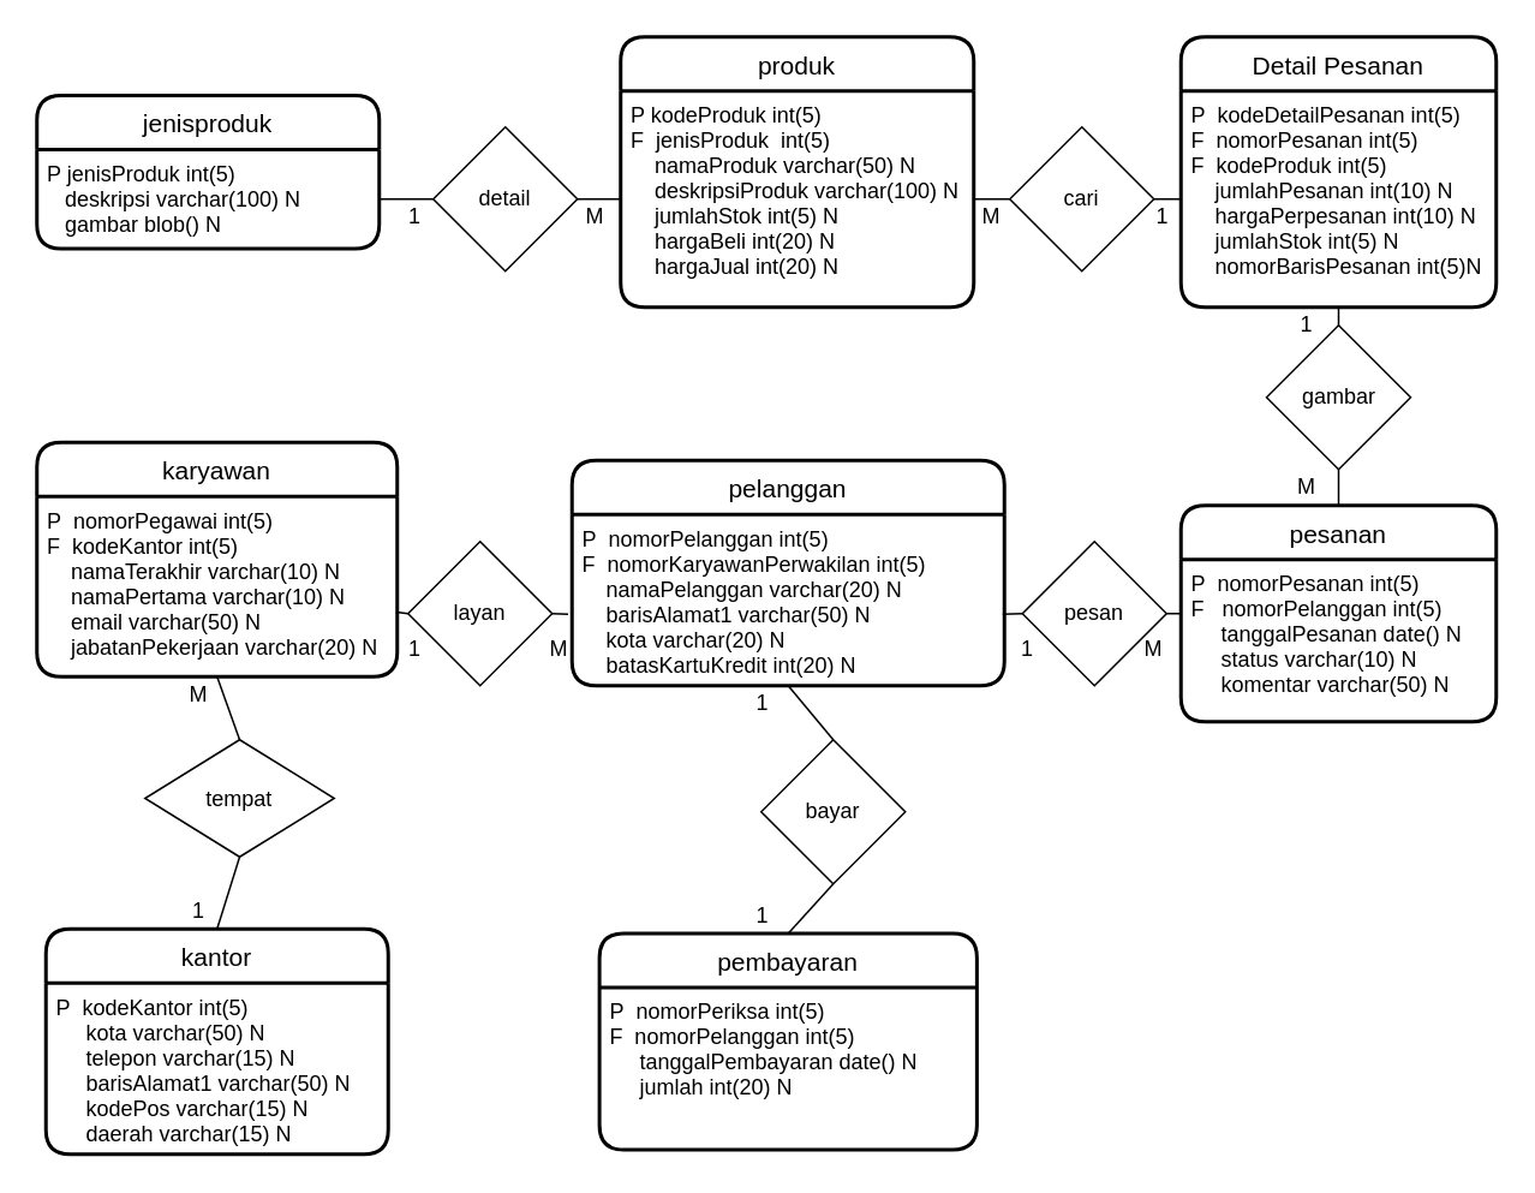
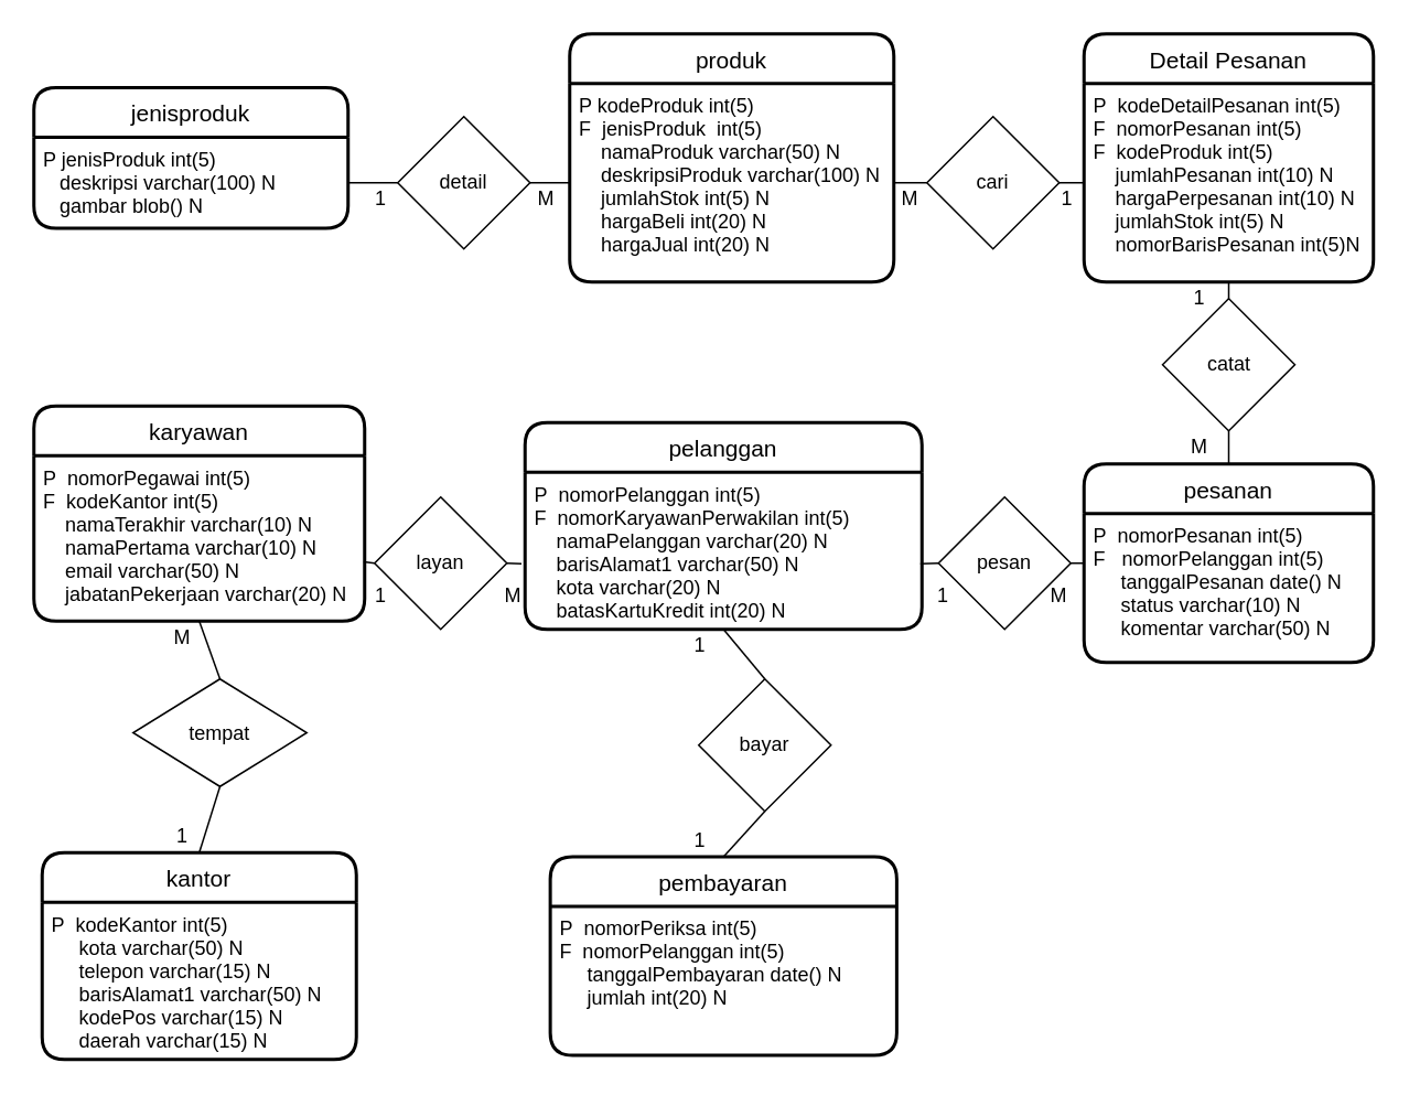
  <mxCell id="0" />
  <mxCell id="1" parent="0" />
  <mxCell id="2" value="" style="endArrow=none;html=1;entryX=0.5;entryY=1;entryDx=0;entryDy=0;exitX=0.5;exitY=0;exitDx=0;exitDy=0;" parent="1" source="41" target="25" edge="1"><mxGeometry width="50" height="50" relative="1" as="geometry"><mxPoint x="380" y="470" as="sourcePoint" /><mxPoint x="379.5" y="440" as="targetPoint" /></mxGeometry></mxCell>
  <mxCell id="3" value="" style="endArrow=none;html=1;exitX=0.5;exitY=0;exitDx=0;exitDy=0;entryX=0.5;entryY=1;entryDx=0;entryDy=0;" parent="1" source="39" target="27" edge="1"><mxGeometry width="50" height="50" relative="1" as="geometry"><mxPoint x="100" y="500" as="sourcePoint" /><mxPoint x="90" y="380" as="targetPoint" /></mxGeometry></mxCell>
  <mxCell id="4" value="" style="endArrow=none;html=1;entryX=1;entryY=0.5;entryDx=0;entryDy=0;exitX=0;exitY=0.5;exitDx=0;exitDy=0;" parent="1" source="33" target="19" edge="1"><mxGeometry width="50" height="50" relative="1" as="geometry"><mxPoint x="610" y="125" as="sourcePoint" /><mxPoint x="470" y="80" as="targetPoint" /></mxGeometry></mxCell>
  <mxCell id="5" value="" style="endArrow=none;html=1;entryX=-0.009;entryY=0.583;entryDx=0;entryDy=0;entryPerimeter=0;exitX=1;exitY=0.5;exitDx=0;exitDy=0;" parent="1" source="37" target="25" edge="1"><mxGeometry width="50" height="50" relative="1" as="geometry"><mxPoint x="190" y="340" as="sourcePoint" /><mxPoint x="270" y="325" as="targetPoint" /></mxGeometry></mxCell>
  <mxCell id="6" value="" style="endArrow=none;html=1;entryX=0.5;entryY=1;entryDx=0;entryDy=0;exitX=0.5;exitY=0;exitDx=0;exitDy=0;" parent="1" source="34" target="21" edge="1"><mxGeometry width="50" height="50" relative="1" as="geometry"><mxPoint x="690" y="210" as="sourcePoint" /><mxPoint x="670" y="110" as="targetPoint" /></mxGeometry></mxCell>
  <mxCell id="7" value="1" style="text;html=1;strokeColor=none;fillColor=none;align=center;verticalAlign=middle;whiteSpace=wrap;rounded=0;" parent="1" vertex="1"><mxGeometry x="210" y="350" width="40" height="20" as="geometry" /></mxCell>
  <mxCell id="8" value="M" style="text;html=1;strokeColor=none;fillColor=none;align=center;verticalAlign=middle;whiteSpace=wrap;rounded=0;" parent="1" vertex="1"><mxGeometry x="290" y="350" width="40" height="20" as="geometry" /></mxCell>
  <mxCell id="9" value="M" style="text;html=1;strokeColor=none;fillColor=none;align=center;verticalAlign=middle;whiteSpace=wrap;rounded=0;" parent="1" vertex="1"><mxGeometry x="90" y="375" width="40" height="20" as="geometry" /></mxCell>
  <mxCell id="10" value="1" style="text;html=1;strokeColor=none;fillColor=none;align=center;verticalAlign=middle;whiteSpace=wrap;rounded=0;" parent="1" vertex="1"><mxGeometry x="403" y="380" width="40" height="20" as="geometry" /></mxCell>
  <mxCell id="11" value="1" style="text;html=1;strokeColor=none;fillColor=none;align=center;verticalAlign=middle;whiteSpace=wrap;rounded=0;" parent="1" vertex="1"><mxGeometry x="403" y="497.5" width="40" height="20" as="geometry" /></mxCell>
  <mxCell id="12" value="1" style="text;html=1;strokeColor=none;fillColor=none;align=center;verticalAlign=middle;whiteSpace=wrap;rounded=0;" parent="1" vertex="1"><mxGeometry x="550" y="350" width="40" height="20" as="geometry" /></mxCell>
  <mxCell id="13" value="M" style="text;html=1;strokeColor=none;fillColor=none;align=center;verticalAlign=middle;whiteSpace=wrap;rounded=0;" parent="1" vertex="1"><mxGeometry x="620" y="350" width="40" height="20" as="geometry" /></mxCell>
  <mxCell id="14" value="M&lt;span style=&quot;color: rgba(0 , 0 , 0 , 0) ; font-family: monospace ; font-size: 0px&quot;&gt;%3CmxGraphModel%3E%3Croot%3E%3CmxCell%20id%3D%220%22%2F%3E%3CmxCell%20id%3D%221%22%20parent%3D%220%22%2F%3E%3CmxCell%20id%3D%222%22%20value%3D%221%22%20style%3D%22text%3Bhtml%3D1%3BstrokeColor%3Dnone%3BfillColor%3Dnone%3Balign%3Dcenter%3BverticalAlign%3Dmiddle%3BwhiteSpace%3Dwrap%3Brounded%3D0%3B%22%20vertex%3D%221%22%20parent%3D%221%22%3E%3CmxGeometry%20x%3D%22450%22%20y%3D%22330%22%20width%3D%2240%22%20height%3D%2220%22%20as%3D%22geometry%22%2F%3E%3C%2FmxCell%3E%3C%2Froot%3E%3C%2FmxGraphModel%3E&lt;/span&gt;" style="text;html=1;strokeColor=none;fillColor=none;align=center;verticalAlign=middle;whiteSpace=wrap;rounded=0;" parent="1" vertex="1"><mxGeometry x="705" y="260" width="40" height="20" as="geometry" /></mxCell>
  <mxCell id="15" value="1" style="text;html=1;strokeColor=none;fillColor=none;align=center;verticalAlign=middle;whiteSpace=wrap;rounded=0;" parent="1" vertex="1"><mxGeometry x="705" y="170" width="40" height="20" as="geometry" /></mxCell>
  <mxCell id="16" value="1" style="text;html=1;strokeColor=none;fillColor=none;align=center;verticalAlign=middle;whiteSpace=wrap;rounded=0;" parent="1" vertex="1"><mxGeometry x="625" y="110" width="40" height="20" as="geometry" /></mxCell>
  <mxCell id="17" value="1" style="text;html=1;strokeColor=none;fillColor=none;align=center;verticalAlign=middle;whiteSpace=wrap;rounded=0;" parent="1" vertex="1"><mxGeometry x="210" y="110" width="40" height="20" as="geometry" /></mxCell>
  <mxCell id="18" value="jenisproduk" style="swimlane;childLayout=stackLayout;horizontal=1;startSize=30;horizontalStack=0;rounded=1;fontSize=14;fontStyle=0;strokeWidth=2;resizeParent=0;resizeLast=1;shadow=0;dashed=0;align=center;" parent="1" vertex="1"><mxGeometry x="20" y="52.5" width="190" height="85" as="geometry"><mxRectangle x="290" y="70" width="100" height="30" as="alternateBounds" /></mxGeometry></mxCell>
  <mxCell id="19" value="P jenisProduk int(5)&#10;   deskripsi varchar(100) N&#10;   gambar blob() N" style="align=left;strokeColor=none;fillColor=none;spacingLeft=4;fontSize=12;verticalAlign=top;resizable=0;rotatable=0;part=1;" parent="18" vertex="1"><mxGeometry y="30" width="190" height="55" as="geometry" /></mxCell>
  <mxCell id="20" value="Detail Pesanan" style="swimlane;childLayout=stackLayout;horizontal=1;startSize=30;horizontalStack=0;rounded=1;fontSize=14;fontStyle=0;strokeWidth=2;resizeParent=0;resizeLast=1;shadow=0;dashed=0;align=center;" parent="1" vertex="1"><mxGeometry x="655" y="20" width="175" height="150" as="geometry"><mxRectangle x="580" y="70" width="80" height="30" as="alternateBounds" /></mxGeometry></mxCell>
  <mxCell id="21" value="P  kodeDetailPesanan int(5)&#10;F  nomorPesanan int(5)&#10;F  kodeProduk int(5)&#10;    jumlahPesanan int(10) N    &#10;    hargaPerpesanan int(10) N &#10;    jumlahStok int(5) N&#10;    nomorBarisPesanan int(5)N" style="align=left;strokeColor=none;fillColor=none;spacingLeft=4;fontSize=12;verticalAlign=top;resizable=0;rotatable=0;part=1;" parent="20" vertex="1"><mxGeometry y="30" width="175" height="120" as="geometry" /></mxCell>
  <mxCell id="22" value="pesanan" style="swimlane;childLayout=stackLayout;horizontal=1;startSize=30;horizontalStack=0;rounded=1;fontSize=14;fontStyle=0;strokeWidth=2;resizeParent=0;resizeLast=1;shadow=0;dashed=0;align=center;" parent="1" vertex="1"><mxGeometry x="655" y="280" width="175" height="120" as="geometry" /></mxCell>
  <mxCell id="23" value="P  nomorPesanan int(5) &#10;F   nomorPelanggan int(5) &#10;     tanggalPesanan date() N&#10;     status varchar(10) N&#10;     komentar varchar(50) N" style="align=left;strokeColor=none;fillColor=none;spacingLeft=4;fontSize=12;verticalAlign=top;resizable=0;rotatable=0;part=1;" parent="22" vertex="1"><mxGeometry y="30" width="175" height="90" as="geometry" /></mxCell>
  <mxCell id="24" value="pelanggan" style="swimlane;childLayout=stackLayout;horizontal=1;startSize=30;horizontalStack=0;rounded=1;fontSize=14;fontStyle=0;strokeWidth=2;resizeParent=0;resizeLast=1;shadow=0;dashed=0;align=center;" parent="1" vertex="1"><mxGeometry x="317" y="255" width="240" height="125" as="geometry" /></mxCell>
  <mxCell id="25" value="P  nomorPelanggan int(5) &#10;F  nomorKaryawanPerwakilan int(5) &#10;    namaPelanggan varchar(20) N&#10;    barisAlamat1 varchar(50) N&#10;    kota varchar(20) N &#10;    batasKartuKredit int(20) N" style="align=left;strokeColor=none;fillColor=none;spacingLeft=4;fontSize=12;verticalAlign=top;resizable=0;rotatable=0;part=1;" parent="24" vertex="1"><mxGeometry y="30" width="240" height="95" as="geometry" /></mxCell>
  <mxCell id="26" value="karyawan" style="swimlane;childLayout=stackLayout;horizontal=1;startSize=30;horizontalStack=0;rounded=1;fontSize=14;fontStyle=0;strokeWidth=2;resizeParent=0;resizeLast=1;shadow=0;dashed=0;align=center;" parent="1" vertex="1"><mxGeometry x="20" y="245" width="200" height="130" as="geometry" /></mxCell>
  <mxCell id="27" value="P  nomorPegawai int(5) &#10;F  kodeKantor int(5) &#10;    namaTerakhir varchar(10) N&#10;    namaPertama varchar(10) N&#10;    email varchar(50) N&#10;    jabatanPekerjaan varchar(20) N" style="align=left;strokeColor=none;fillColor=none;spacingLeft=4;fontSize=12;verticalAlign=top;resizable=0;rotatable=0;part=1;" parent="26" vertex="1"><mxGeometry y="30" width="200" height="100" as="geometry" /></mxCell>
  <mxCell id="28" value="kantor" style="swimlane;childLayout=stackLayout;horizontal=1;startSize=30;horizontalStack=0;rounded=1;fontSize=14;fontStyle=0;strokeWidth=2;resizeParent=0;resizeLast=1;shadow=0;dashed=0;align=center;" parent="1" vertex="1"><mxGeometry x="25" y="515" width="190" height="125" as="geometry" /></mxCell>
  <mxCell id="29" value="P  kodeKantor int(5)&#10;     kota varchar(50) N&#10;     telepon varchar(15) N&#10;     barisAlamat1 varchar(50) N&#10;     kodePos varchar(15) N&#10;     daerah varchar(15) N" style="align=left;strokeColor=none;fillColor=none;spacingLeft=4;fontSize=12;verticalAlign=top;resizable=0;rotatable=0;part=1;" parent="28" vertex="1"><mxGeometry y="30" width="190" height="95" as="geometry" /></mxCell>
  <mxCell id="30" value="pembayaran" style="swimlane;childLayout=stackLayout;horizontal=1;startSize=30;horizontalStack=0;rounded=1;fontSize=14;fontStyle=0;strokeWidth=2;resizeParent=0;resizeLast=1;shadow=0;dashed=0;align=center;" parent="1" vertex="1"><mxGeometry x="332.25" y="517.5" width="209.5" height="120" as="geometry" /></mxCell>
  <mxCell id="31" value="P  nomorPeriksa int(5)&#10;F  nomorPelanggan int(5)&#10;     tanggalPembayaran date() N&#10;     jumlah int(20) N" style="align=left;strokeColor=none;fillColor=none;spacingLeft=4;fontSize=12;verticalAlign=top;resizable=0;rotatable=0;part=1;" parent="30" vertex="1"><mxGeometry y="30" width="209.5" height="90" as="geometry" /></mxCell>
  <mxCell id="32" value="1" style="text;html=1;strokeColor=none;fillColor=none;align=center;verticalAlign=middle;whiteSpace=wrap;rounded=0;" parent="1" vertex="1"><mxGeometry x="90" y="495" width="40" height="20" as="geometry" /></mxCell>
  <mxCell id="33" value="detail" style="rhombus;whiteSpace=wrap;html=1;" parent="1" vertex="1"><mxGeometry x="240" y="70" width="80" height="80" as="geometry" /></mxCell>
- <mxCell id="34" value="gambar" style="rhombus;whiteSpace=wrap;html=1;" parent="1" vertex="1"><mxGeometry x="702.5" y="180" width="80" height="80" as="geometry" /></mxCell>
+ <mxCell id="34" value="catat" style="rhombus;whiteSpace=wrap;html=1;" parent="1" vertex="1"><mxGeometry x="702.5" y="180" width="80" height="80" as="geometry" /></mxCell>
  <mxCell id="35" value="" style="endArrow=none;html=1;entryX=0.5;entryY=1;entryDx=0;entryDy=0;exitX=0.5;exitY=0;exitDx=0;exitDy=0;" parent="1" source="22" target="34" edge="1"><mxGeometry width="50" height="50" relative="1" as="geometry"><mxPoint x="730" y="260" as="sourcePoint" /><mxPoint x="730" y="110" as="targetPoint" /></mxGeometry></mxCell>
  <mxCell id="36" value="" style="endArrow=none;html=1;entryX=0.996;entryY=0.583;entryDx=0;entryDy=0;exitX=0;exitY=0.5;exitDx=0;exitDy=0;entryPerimeter=0;" parent="1" source="43" target="25" edge="1"><mxGeometry width="50" height="50" relative="1" as="geometry"><mxPoint x="620" y="339.5" as="sourcePoint" /><mxPoint x="550" y="339.5" as="targetPoint" /></mxGeometry></mxCell>
  <mxCell id="37" value="layan" style="rhombus;whiteSpace=wrap;html=1;" parent="1" vertex="1"><mxGeometry x="226" y="300" width="80" height="80" as="geometry" /></mxCell>
  <mxCell id="38" value="" style="endArrow=none;html=1;entryX=0;entryY=0.5;entryDx=0;entryDy=0;exitX=0.997;exitY=0.642;exitDx=0;exitDy=0;exitPerimeter=0;" parent="1" source="27" target="37" edge="1"><mxGeometry width="50" height="50" relative="1" as="geometry"><mxPoint x="240" y="250" as="sourcePoint" /><mxPoint x="210" y="270" as="targetPoint" /></mxGeometry></mxCell>
  <mxCell id="39" value="tempat" style="rhombus;whiteSpace=wrap;html=1;" parent="1" vertex="1"><mxGeometry x="80" y="410" width="105" height="65" as="geometry" /></mxCell>
  <mxCell id="40" value="" style="endArrow=none;html=1;exitX=0.5;exitY=0;exitDx=0;exitDy=0;entryX=0.5;entryY=1;entryDx=0;entryDy=0;" parent="1" source="28" target="39" edge="1"><mxGeometry width="50" height="50" relative="1" as="geometry"><mxPoint x="100" y="487" as="sourcePoint" /><mxPoint x="100" y="370" as="targetPoint" /></mxGeometry></mxCell>
  <mxCell id="41" value="bayar" style="rhombus;whiteSpace=wrap;html=1;" parent="1" vertex="1"><mxGeometry x="422" y="410" width="80" height="80" as="geometry" /></mxCell>
  <mxCell id="42" value="" style="endArrow=none;html=1;entryX=0.5;entryY=1;entryDx=0;entryDy=0;exitX=0.5;exitY=0;exitDx=0;exitDy=0;" parent="1" source="30" target="41" edge="1"><mxGeometry width="50" height="50" relative="1" as="geometry"><mxPoint x="415" y="540" as="sourcePoint" /><mxPoint x="415" y="415" as="targetPoint" /></mxGeometry></mxCell>
  <mxCell id="43" value="pesan" style="rhombus;whiteSpace=wrap;html=1;" parent="1" vertex="1"><mxGeometry x="567" y="300" width="80" height="80" as="geometry" /></mxCell>
  <mxCell id="44" value="" style="endArrow=none;html=1;entryX=1;entryY=0.5;entryDx=0;entryDy=0;exitX=0;exitY=0.5;exitDx=0;exitDy=0;" parent="1" source="22" target="43" edge="1"><mxGeometry width="50" height="50" relative="1" as="geometry"><mxPoint x="670" y="340" as="sourcePoint" /><mxPoint x="529.04" y="339.94" as="targetPoint" /></mxGeometry></mxCell>
  <mxCell id="45" value="produk" style="swimlane;childLayout=stackLayout;horizontal=1;startSize=30;horizontalStack=0;rounded=1;fontSize=14;fontStyle=0;strokeWidth=2;resizeParent=0;resizeLast=1;shadow=0;dashed=0;align=center;" vertex="1" parent="1"><mxGeometry x="344" y="20" width="196" height="150" as="geometry"><mxRectangle x="580" y="70" width="80" height="30" as="alternateBounds" /></mxGeometry></mxCell>
  <mxCell id="46" value="P kodeProduk int(5)&#10;F  jenisProduk  int(5) &#10;    namaProduk varchar(50) N &#10;    deskripsiProduk varchar(100) N&#10;    jumlahStok int(5) N &#10;    hargaBeli int(20) N &#10;    hargaJual int(20) N " style="align=left;strokeColor=none;fillColor=none;spacingLeft=4;fontSize=12;verticalAlign=top;resizable=0;rotatable=0;part=1;" vertex="1" parent="45"><mxGeometry y="30" width="196" height="120" as="geometry" /></mxCell>
  <mxCell id="47" value="" style="endArrow=none;html=1;entryX=0;entryY=0.5;entryDx=0;entryDy=0;exitX=1;exitY=0.5;exitDx=0;exitDy=0;" edge="1" parent="1" source="33" target="46"><mxGeometry width="50" height="50" relative="1" as="geometry"><mxPoint x="364" y="77.5" as="sourcePoint" /><mxPoint x="450" y="77.5" as="targetPoint" /></mxGeometry></mxCell>
  <mxCell id="48" value="cari" style="rhombus;whiteSpace=wrap;html=1;" vertex="1" parent="1"><mxGeometry x="560" y="70" width="80" height="80" as="geometry" /></mxCell>
  <mxCell id="49" value="" style="endArrow=none;html=1;entryX=0;entryY=0.5;entryDx=0;entryDy=0;exitX=1;exitY=0.5;exitDx=0;exitDy=0;" edge="1" parent="1" source="48" target="21"><mxGeometry width="50" height="50" relative="1" as="geometry"><mxPoint x="580" y="80" as="sourcePoint" /><mxPoint x="640" y="77.5" as="targetPoint" /></mxGeometry></mxCell>
  <mxCell id="50" value="" style="endArrow=none;html=1;entryX=0;entryY=0.5;entryDx=0;entryDy=0;exitX=1;exitY=0.5;exitDx=0;exitDy=0;" edge="1" parent="1" source="46" target="48"><mxGeometry width="50" height="50" relative="1" as="geometry"><mxPoint x="540" y="42.5" as="sourcePoint" /><mxPoint x="600" y="40" as="targetPoint" /></mxGeometry></mxCell>
  <mxCell id="51" value="M&lt;span style=&quot;color: rgba(0 , 0 , 0 , 0) ; font-family: monospace ; font-size: 0px&quot;&gt;%3CmxGraphModel%3E%3Croot%3E%3CmxCell%20id%3D%220%22%2F%3E%3CmxCell%20id%3D%221%22%20parent%3D%220%22%2F%3E%3CmxCell%20id%3D%222%22%20value%3D%221%22%20style%3D%22text%3Bhtml%3D1%3BstrokeColor%3Dnone%3BfillColor%3Dnone%3Balign%3Dcenter%3BverticalAlign%3Dmiddle%3BwhiteSpace%3Dwrap%3Brounded%3D0%3B%22%20vertex%3D%221%22%20parent%3D%221%22%3E%3CmxGeometry%20x%3D%22450%22%20y%3D%22330%22%20width%3D%2240%22%20height%3D%2220%22%20as%3D%22geometry%22%2F%3E%3C%2FmxCell%3E%3C%2Froot%3E%3C%2FmxGraphModel%3E&lt;/span&gt;" style="text;html=1;strokeColor=none;fillColor=none;align=center;verticalAlign=middle;whiteSpace=wrap;rounded=0;" vertex="1" parent="1"><mxGeometry x="530" y="110" width="40" height="20" as="geometry" /></mxCell>
  <mxCell id="52" value="M&lt;span style=&quot;color: rgba(0 , 0 , 0 , 0) ; font-family: monospace ; font-size: 0px&quot;&gt;%3CmxGraphModel%3E%3Croot%3E%3CmxCell%20id%3D%220%22%2F%3E%3CmxCell%20id%3D%221%22%20parent%3D%220%22%2F%3E%3CmxCell%20id%3D%222%22%20value%3D%221%22%20style%3D%22text%3Bhtml%3D1%3BstrokeColor%3Dnone%3BfillColor%3Dnone%3Balign%3Dcenter%3BverticalAlign%3Dmiddle%3BwhiteSpace%3Dwrap%3Brounded%3D0%3B%22%20vertex%3D%221%22%20parent%3D%221%22%3E%3CmxGeometry%20x%3D%22450%22%20y%3D%22330%22%20width%3D%2240%22%20height%3D%2220%22%20as%3D%22geometry%22%2F%3E%3C%2FmxCell%3E%3C%2Froot%3E%3C%2FmxGraphModel%3E&lt;/span&gt;" style="text;html=1;strokeColor=none;fillColor=none;align=center;verticalAlign=middle;whiteSpace=wrap;rounded=0;" vertex="1" parent="1"><mxGeometry x="310" y="110" width="40" height="20" as="geometry" /></mxCell>
